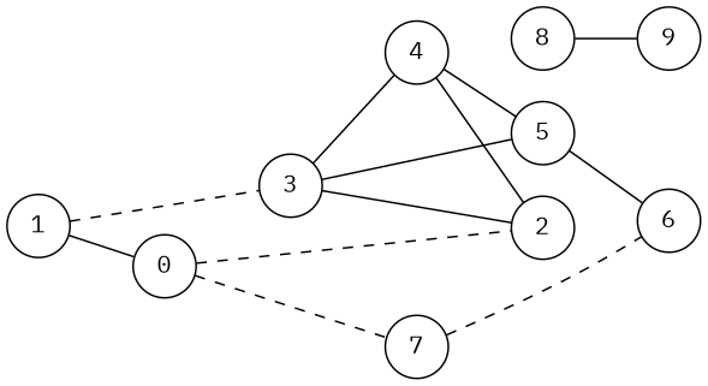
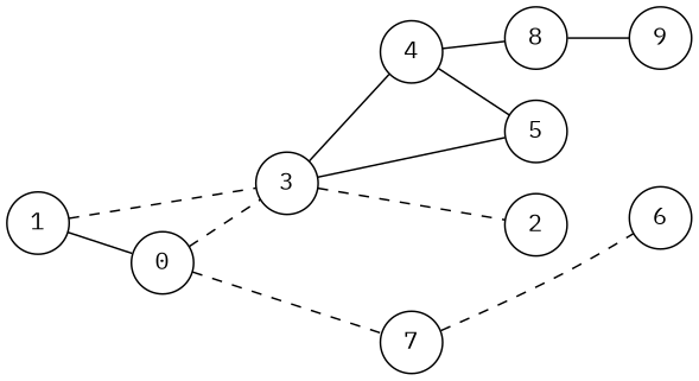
  graph {
    fontname="IBM Plex Mono"
    rankdir=LR
    node [fontname="IBM Plex Mono" shape=circle]
    edge [fontname="IBM Plex Mono"]
    1
    3
    0
    4
    2
    5
    8
    7
    6
    9
    1 -- 3 [style=dashed]
    1 -- 0
    3 -- 4 [style=solid]
-   3 -- 2
+   3 -- 2 [style=dashed]
    3 -- 5
-   0 -- 2 [style=dashed]
+   0 -- 3 [style=dashed]
    0 -- 7 [style=dashed]
    4 -- 5 [style=solid]
-   4 -- 2
-   5 -- 6
+   4 -- 8
    8 -- 9
    7 -- 6 [style=dashed]
  }
